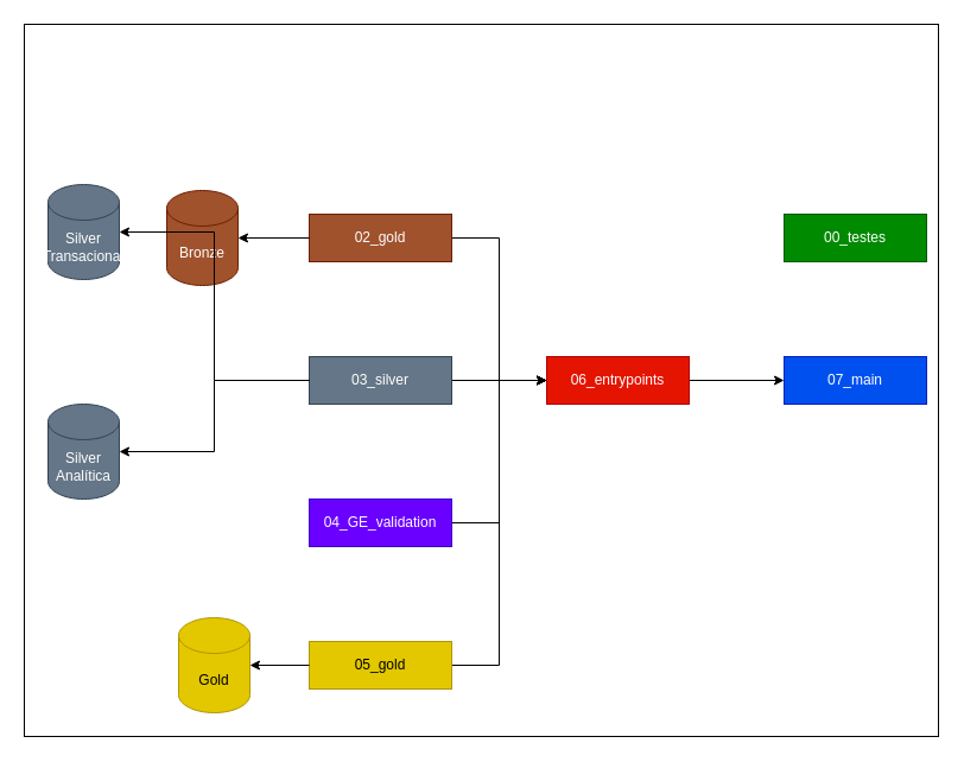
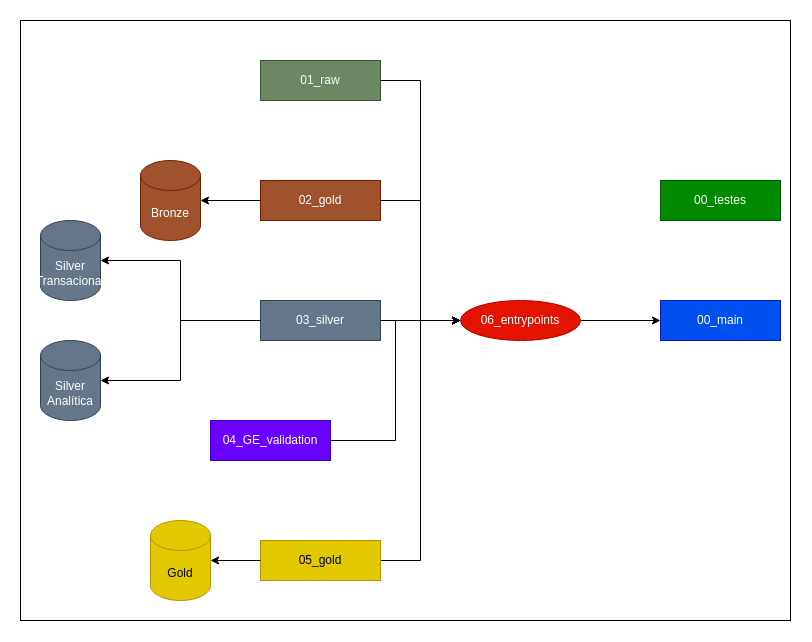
  <mxCell id="0" />
  <mxCell id="1" parent="0" />
  <mxCell id="2" value="00_testes" style="rounded=0;whiteSpace=wrap;html=1;fillColor=#008a00;fontColor=#ffffff;strokeColor=#005700;" vertex="1" parent="1"><mxGeometry x="660" y="180" width="120" height="40" as="geometry" /></mxCell>
+ <mxCell id="3" style="edgeStyle=orthogonalEdgeStyle;rounded=0;orthogonalLoop=1;jettySize=auto;html=1;entryX=0;entryY=0.5;entryDx=0;entryDy=0;" edge="1" parent="1" source="4" target="14"><mxGeometry relative="1" as="geometry" /></mxCell>
+ <mxCell id="4" value="01_raw" style="rounded=0;whiteSpace=wrap;html=1;fillColor=#6d8764;fontColor=#ffffff;strokeColor=#3A5431;" vertex="1" parent="1"><mxGeometry x="260" y="60" width="120" height="40" as="geometry" /></mxCell>
  <mxCell id="5" style="edgeStyle=orthogonalEdgeStyle;rounded=0;orthogonalLoop=1;jettySize=auto;html=1;entryX=0;entryY=0.5;entryDx=0;entryDy=0;" edge="1" parent="1" source="6" target="14"><mxGeometry relative="1" as="geometry" /></mxCell>
  <mxCell id="6" value="02_gold" style="rounded=0;whiteSpace=wrap;html=1;fillColor=#a0522d;fontColor=#ffffff;strokeColor=#6D1F00;" vertex="1" parent="1"><mxGeometry x="260" y="180" width="120" height="40" as="geometry" /></mxCell>
  <mxCell id="7" style="edgeStyle=orthogonalEdgeStyle;rounded=0;orthogonalLoop=1;jettySize=auto;html=1;entryX=0;entryY=0.5;entryDx=0;entryDy=0;" edge="1" parent="1" source="8" target="14"><mxGeometry relative="1" as="geometry" /></mxCell>
  <mxCell id="8" value="03_silver" style="rounded=0;whiteSpace=wrap;html=1;fillColor=#647687;fontColor=#ffffff;strokeColor=#314354;" vertex="1" parent="1"><mxGeometry x="260" y="300" width="120" height="40" as="geometry" /></mxCell>
  <mxCell id="9" style="edgeStyle=orthogonalEdgeStyle;rounded=0;orthogonalLoop=1;jettySize=auto;html=1;entryX=0;entryY=0.5;entryDx=0;entryDy=0;" edge="1" parent="1" source="10" target="14"><mxGeometry relative="1" as="geometry" /></mxCell>
- <mxCell id="10" value="04_GE_validation" style="rounded=0;whiteSpace=wrap;html=1;fillColor=#6a00ff;fontColor=#ffffff;strokeColor=#3700CC;" vertex="1" parent="1"><mxGeometry x="260" y="420" width="120" height="40" as="geometry" /></mxCell>
+ <mxCell id="10" value="04_GE_validation" style="rounded=0;whiteSpace=wrap;html=1;fillColor=#6a00ff;fontColor=#ffffff;strokeColor=#3700CC;" vertex="1" parent="1"><mxGeometry x="210" y="420" width="120" height="40" as="geometry" /></mxCell>
  <mxCell id="11" style="edgeStyle=orthogonalEdgeStyle;rounded=0;orthogonalLoop=1;jettySize=auto;html=1;entryX=0;entryY=0.5;entryDx=0;entryDy=0;" edge="1" parent="1" source="12" target="14"><mxGeometry relative="1" as="geometry" /></mxCell>
  <mxCell id="12" value="05_gold" style="rounded=0;whiteSpace=wrap;html=1;fillColor=#e3c800;fontColor=#000000;strokeColor=#B09500;" vertex="1" parent="1"><mxGeometry x="260" y="540" width="120" height="40" as="geometry" /></mxCell>
  <mxCell id="13" style="edgeStyle=orthogonalEdgeStyle;rounded=0;orthogonalLoop=1;jettySize=auto;html=1;entryX=0;entryY=0.5;entryDx=0;entryDy=0;" edge="1" parent="1" source="14" target="15"><mxGeometry relative="1" as="geometry" /></mxCell>
- <mxCell id="14" value="06_entrypoints" style="rounded=0;whiteSpace=wrap;html=1;fillColor=#e51400;fontColor=#ffffff;strokeColor=#B20000;" vertex="1" parent="1"><mxGeometry x="460" y="300" width="120" height="40" as="geometry" /></mxCell>
- <mxCell id="15" value="07_main" style="rounded=0;whiteSpace=wrap;html=1;fillColor=#0050ef;fontColor=#ffffff;strokeColor=#001DBC;" vertex="1" parent="1"><mxGeometry x="660" y="300" width="120" height="40" as="geometry" /></mxCell>
+ <mxCell id="14" value="06_entrypoints" style="ellipse;whiteSpace=wrap;html=1;fillColor=#e51400;fontColor=#ffffff;strokeColor=#B20000;" vertex="1" parent="1"><mxGeometry x="460" y="300" width="120" height="40" as="geometry" /></mxCell>
+ <mxCell id="15" value="00_main" style="rounded=0;whiteSpace=wrap;html=1;fillColor=#0050ef;fontColor=#ffffff;strokeColor=#001DBC;" vertex="1" parent="1"><mxGeometry x="660" y="300" width="120" height="40" as="geometry" /></mxCell>
  <mxCell id="16" value="Bronze" style="shape=cylinder3;whiteSpace=wrap;html=1;boundedLbl=1;backgroundOutline=1;size=15;fillColor=#a0522d;fontColor=#ffffff;strokeColor=#6D1F00;" vertex="1" parent="1"><mxGeometry x="140" y="160" width="60" height="80" as="geometry" /></mxCell>
- <mxCell id="17" value="Silver&lt;div&gt;Transacional&lt;/div&gt;" style="shape=cylinder3;whiteSpace=wrap;html=1;boundedLbl=1;backgroundOutline=1;size=15;fillColor=#647687;fontColor=#ffffff;strokeColor=#314354;" vertex="1" parent="1"><mxGeometry x="40" y="155" width="60" height="80" as="geometry" /></mxCell>
+ <mxCell id="17" value="Silver&lt;div&gt;Transacional&lt;/div&gt;" style="shape=cylinder3;whiteSpace=wrap;html=1;boundedLbl=1;backgroundOutline=1;size=15;fillColor=#647687;fontColor=#ffffff;strokeColor=#314354;" vertex="1" parent="1"><mxGeometry x="40" y="220" width="60" height="80" as="geometry" /></mxCell>
  <mxCell id="18" value="Gold" style="shape=cylinder3;whiteSpace=wrap;html=1;boundedLbl=1;backgroundOutline=1;size=15;fillColor=#e3c800;fontColor=#000000;strokeColor=#B09500;" vertex="1" parent="1"><mxGeometry x="150" y="520" width="60" height="80" as="geometry" /></mxCell>
  <mxCell id="19" style="edgeStyle=orthogonalEdgeStyle;rounded=0;orthogonalLoop=1;jettySize=auto;html=1;entryX=1;entryY=0.5;entryDx=0;entryDy=0;entryPerimeter=0;" edge="1" parent="1" source="6" target="16"><mxGeometry relative="1" as="geometry" /></mxCell>
  <mxCell id="20" style="edgeStyle=orthogonalEdgeStyle;rounded=0;orthogonalLoop=1;jettySize=auto;html=1;entryX=1;entryY=0.5;entryDx=0;entryDy=0;entryPerimeter=0;" edge="1" parent="1" source="8" target="17"><mxGeometry relative="1" as="geometry" /></mxCell>
  <mxCell id="21" style="edgeStyle=orthogonalEdgeStyle;rounded=0;orthogonalLoop=1;jettySize=auto;html=1;entryX=1;entryY=0.5;entryDx=0;entryDy=0;entryPerimeter=0;" edge="1" parent="1" source="12" target="18"><mxGeometry relative="1" as="geometry" /></mxCell>
  <mxCell id="22" value="Silver&lt;div&gt;Analítica&lt;/div&gt;" style="shape=cylinder3;whiteSpace=wrap;html=1;boundedLbl=1;backgroundOutline=1;size=15;fillColor=#647687;fontColor=#ffffff;strokeColor=#314354;" vertex="1" parent="1"><mxGeometry x="40" y="340" width="60" height="80" as="geometry" /></mxCell>
  <mxCell id="23" style="edgeStyle=orthogonalEdgeStyle;rounded=0;orthogonalLoop=1;jettySize=auto;html=1;entryX=1;entryY=0.5;entryDx=0;entryDy=0;entryPerimeter=0;" edge="1" parent="1" source="8" target="22"><mxGeometry relative="1" as="geometry" /></mxCell>
  <mxCell id="24" value="" style="rounded=0;whiteSpace=wrap;html=1;fillColor=none;" vertex="1" parent="1"><mxGeometry x="20" y="20" width="770" height="600" as="geometry" /></mxCell>
